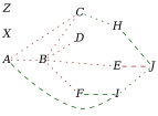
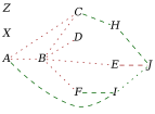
  digraph {
    rankdir=LR
    node [fontname="Times-Italic" fontsize=14 shape=plain]
    edge [arrowhead=none color=brown fontsize=8 style=dotted]
    n1 [label=A]
    n2 [label=B]
    n3 [label=C]
    n4 [label=I]
    n5 [label=D]
    n6 [label=E]
    n7 [label=F]
    n8 [label=H]
    n9 [label=J]
    n10 [label=X]
    n11 [label=Z]
    n1 -> n2
    n1 -> n3
    n1 -> n4 [color=darkgreen style=dashed]
    n2 -> n3
    n2 -> n5
    n2 -> n6
    n2 -> n7
-   n3 -> n8 [color=darkgreen]
+   n3 -> n8 [color=darkgreen style=dashed]
    n4 -> n9 [color=darkgreen]
    n6 -> n9 [style=dashed]
    n7 -> n4 [color=darkgreen style=dashed]
    n8 -> n9 [color=darkgreen style=dashed]
  }
